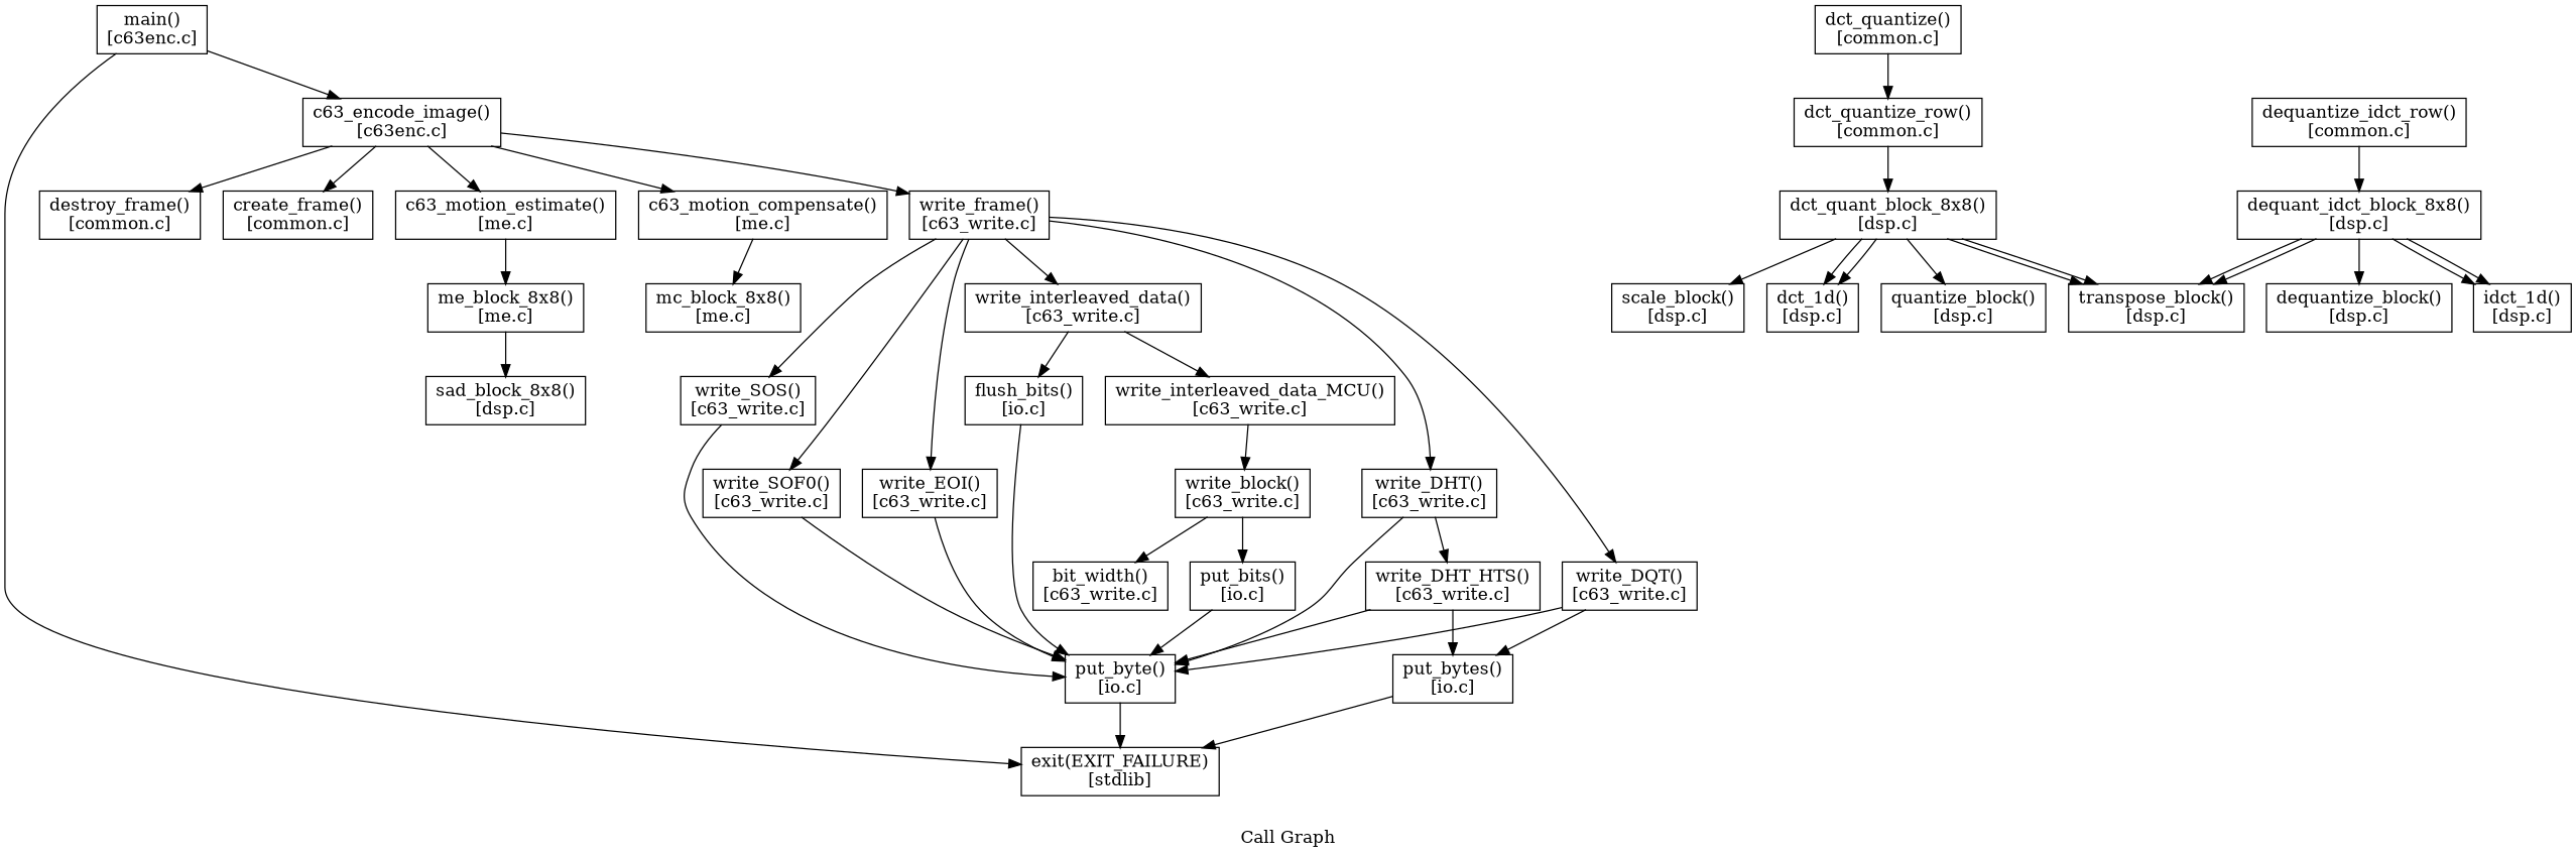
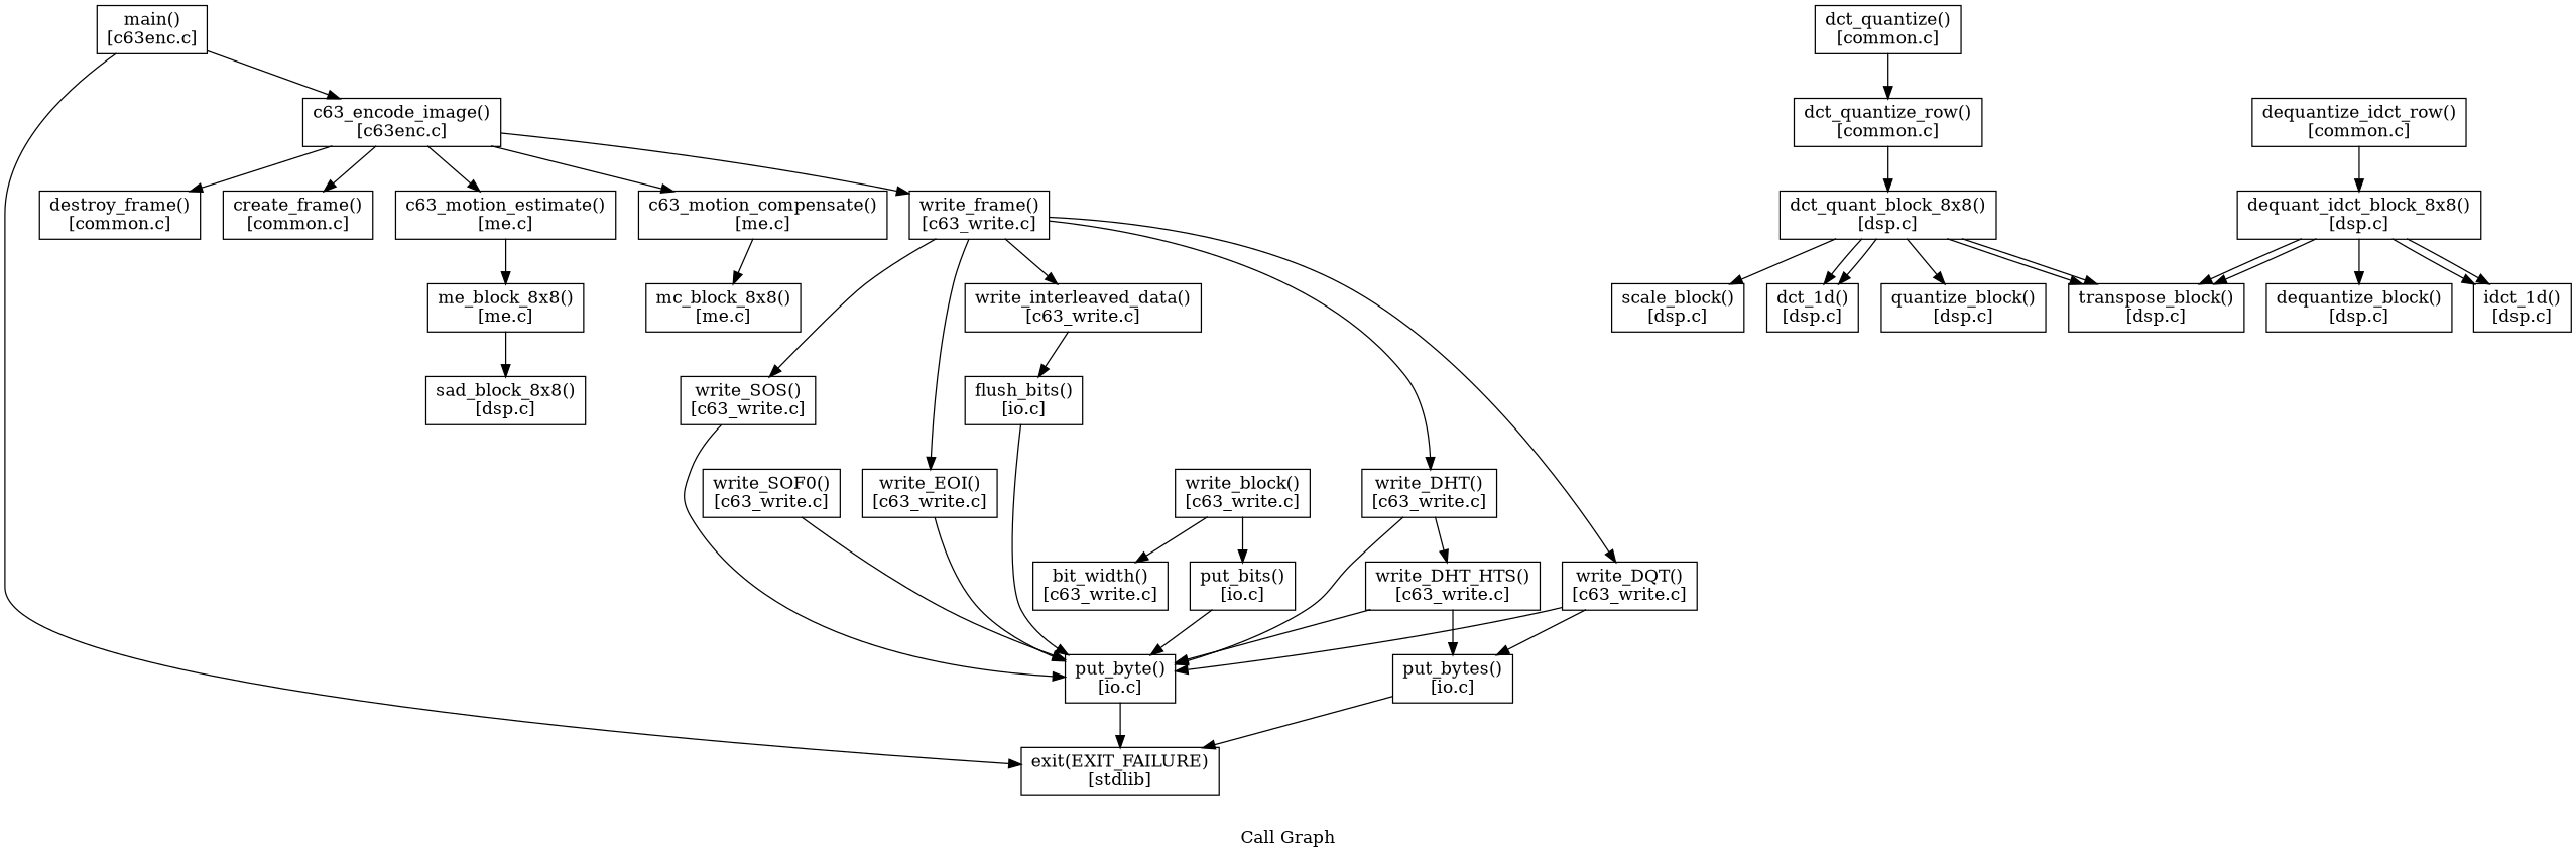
  digraph {
    label="Call Graph"
    node [shape=record]
    n1 [label="{write_frame()\n[c63_write.c]}"]
    n2 [label="{write_DQT()\n[c63_write.c]}"]
    n3 [label="{write_SOF0()\n[c63_write.c]}"]
    n4 [label="{write_DHT()\n[c63_write.c]}"]
    n5 [label="{write_SOS()\n[c63_write.c]}"]
    n6 [label="{write_interleaved_data()\n[c63_write.c]}"]
    n7 [label="{write_EOI()\n[c63_write.c]}"]
    n8 [label="{put_byte()\n[io.c]}"]
    n9 [label="{put_bytes()\n[io.c]}"]
    n10 [label="{write_DHT_HTS()\n[c63_write.c]}"]
-   n11 [label="{write_interleaved_data_MCU()\n[c63_write.c]}"]
    n12 [label="{flush_bits()\n[io.c]}"]
    n13 [label="{exit(EXIT_FAILURE)\n[stdlib]}"]
    n14 [label="{write_block()\n[c63_write.c]}"]
    n15 [label="{put_bits()\n[io.c]}"]
    n16 [label="{bit_width()\n[c63_write.c]}"]
    n17 [label="{main()\n[c63enc.c]}"]
    n18 [label="{c63_encode_image()\n[c63enc.c]}"]
    n19 [label="{destroy_frame()\n[common.c]}"]
    n20 [label="{create_frame()\n[common.c]}"]
    n21 [label="{c63_motion_estimate()\n[me.c]}"]
    n22 [label="{c63_motion_compensate()\n[me.c]}"]
    n23 [label="{me_block_8x8()\n[me.c]}"]
    n24 [label="{mc_block_8x8()\n[me.c]}"]
    n25 [label="{dct_quantize()\n[common.c]}"]
    n26 [label="{dct_quantize_row()\n[common.c]}"]
    n27 [label="{sad_block_8x8()\n[dsp.c]}"]
    n28 [label="{dct_quant_block_8x8()\n[dsp.c]}"]
    n29 [label="{dequantize_idct_row()\n[common.c]}"]
    n30 [label="{dequant_idct_block_8x8()\n[dsp.c]}"]
    n31 [label="{scale_block()\n[dsp.c]}"]
    n32 [label="{transpose_block()\n[dsp.c]}"]
    n33 [label="{dct_1d()\n[dsp.c]}"]
    n34 [label="{quantize_block()\n[dsp.c]}"]
    n35 [label="{dequantize_block()\n[dsp.c]}"]
    n36 [label="{idct_1d()\n[dsp.c]}"]
    n1 -> n2
-   n1 -> n3
    n1 -> n4
    n1 -> n5
    n1 -> n6
    n1 -> n7
    n2 -> n8
    n2 -> n9
    n3 -> n8
    n4 -> n8
    n4 -> n10
    n5 -> n8
-   n6 -> n11
    n6 -> n12
    n7 -> n8
    n8 -> n13
    n9 -> n13
    n10 -> n8
    n10 -> n9
-   n11 -> n14
    n12 -> n8
    n14 -> n15
    n14 -> n16
    n15 -> n8
    n17 -> n13
    n17 -> n18
    n18 -> n1
    n18 -> n19
    n18 -> n20
    n18 -> n21
    n18 -> n22
    n21 -> n23
    n22 -> n24
    n23 -> n27
    n25 -> n26
    n26 -> n28
    n28 -> n31
    n28 -> n32
    n28 -> n32
    n28 -> n33
    n28 -> n33
    n28 -> n34
    n29 -> n30
    n30 -> n32
    n30 -> n32
    n30 -> n35
    n30 -> n36
    n30 -> n36
  }
